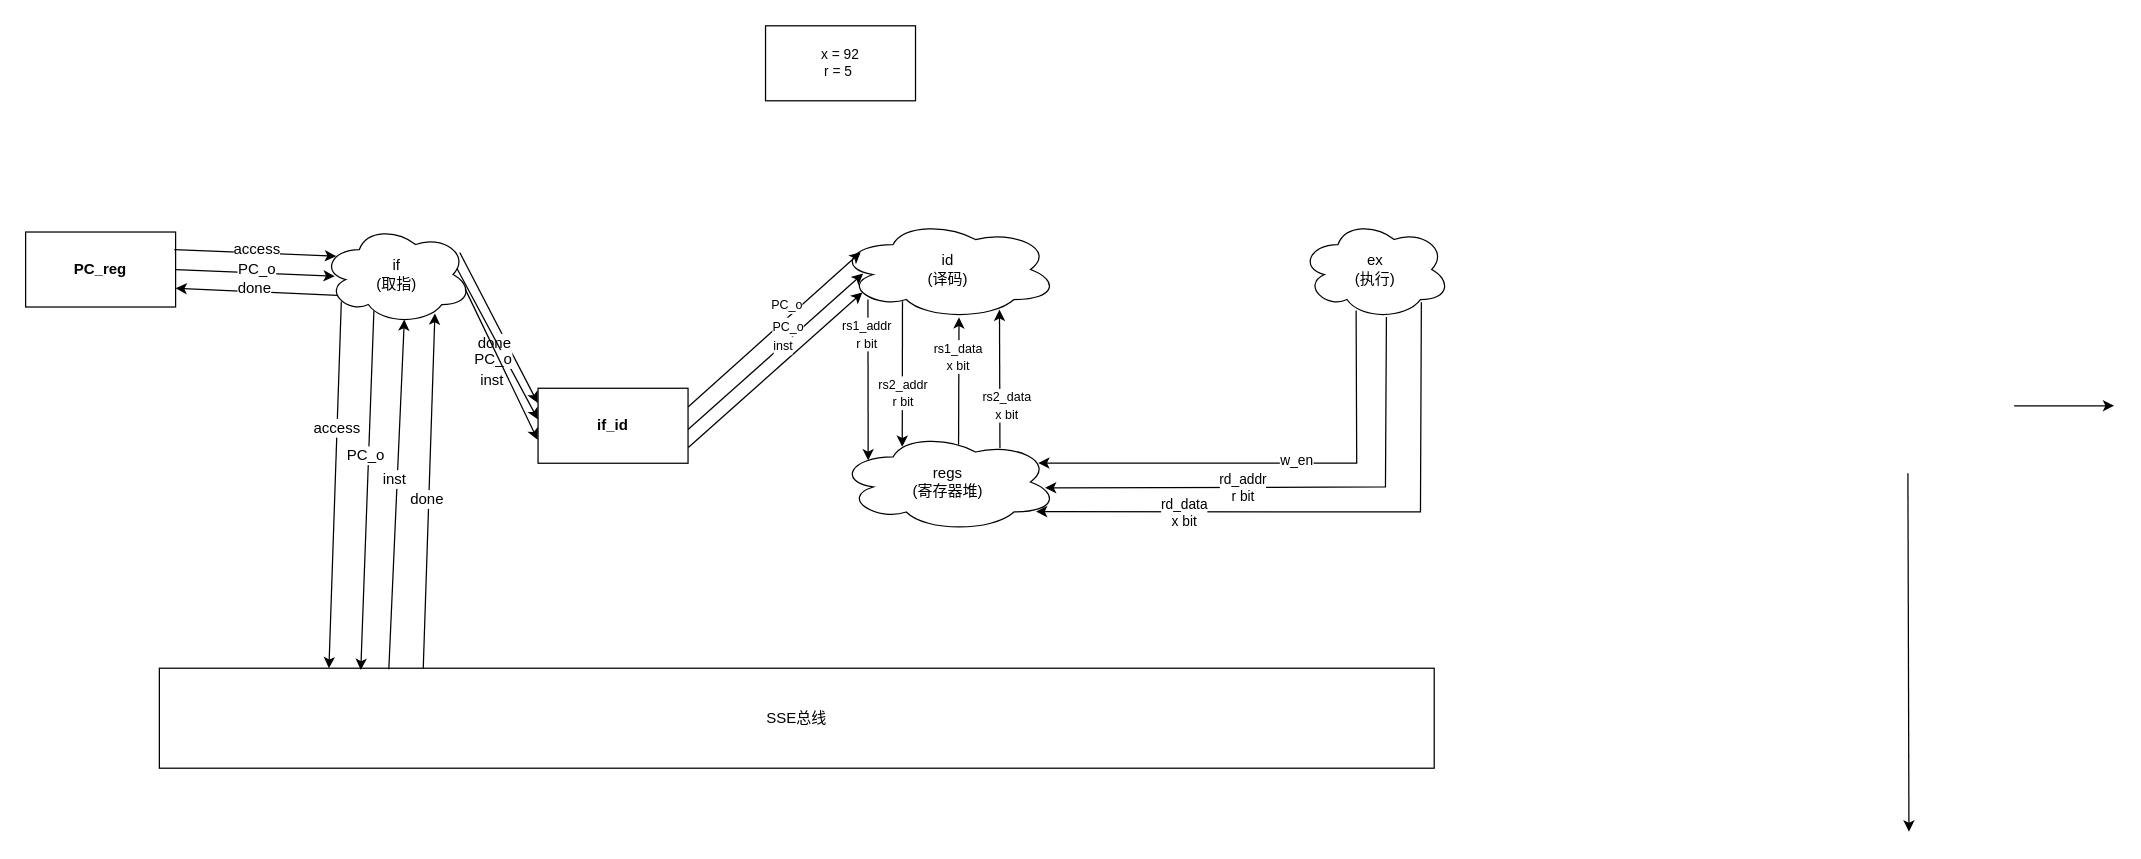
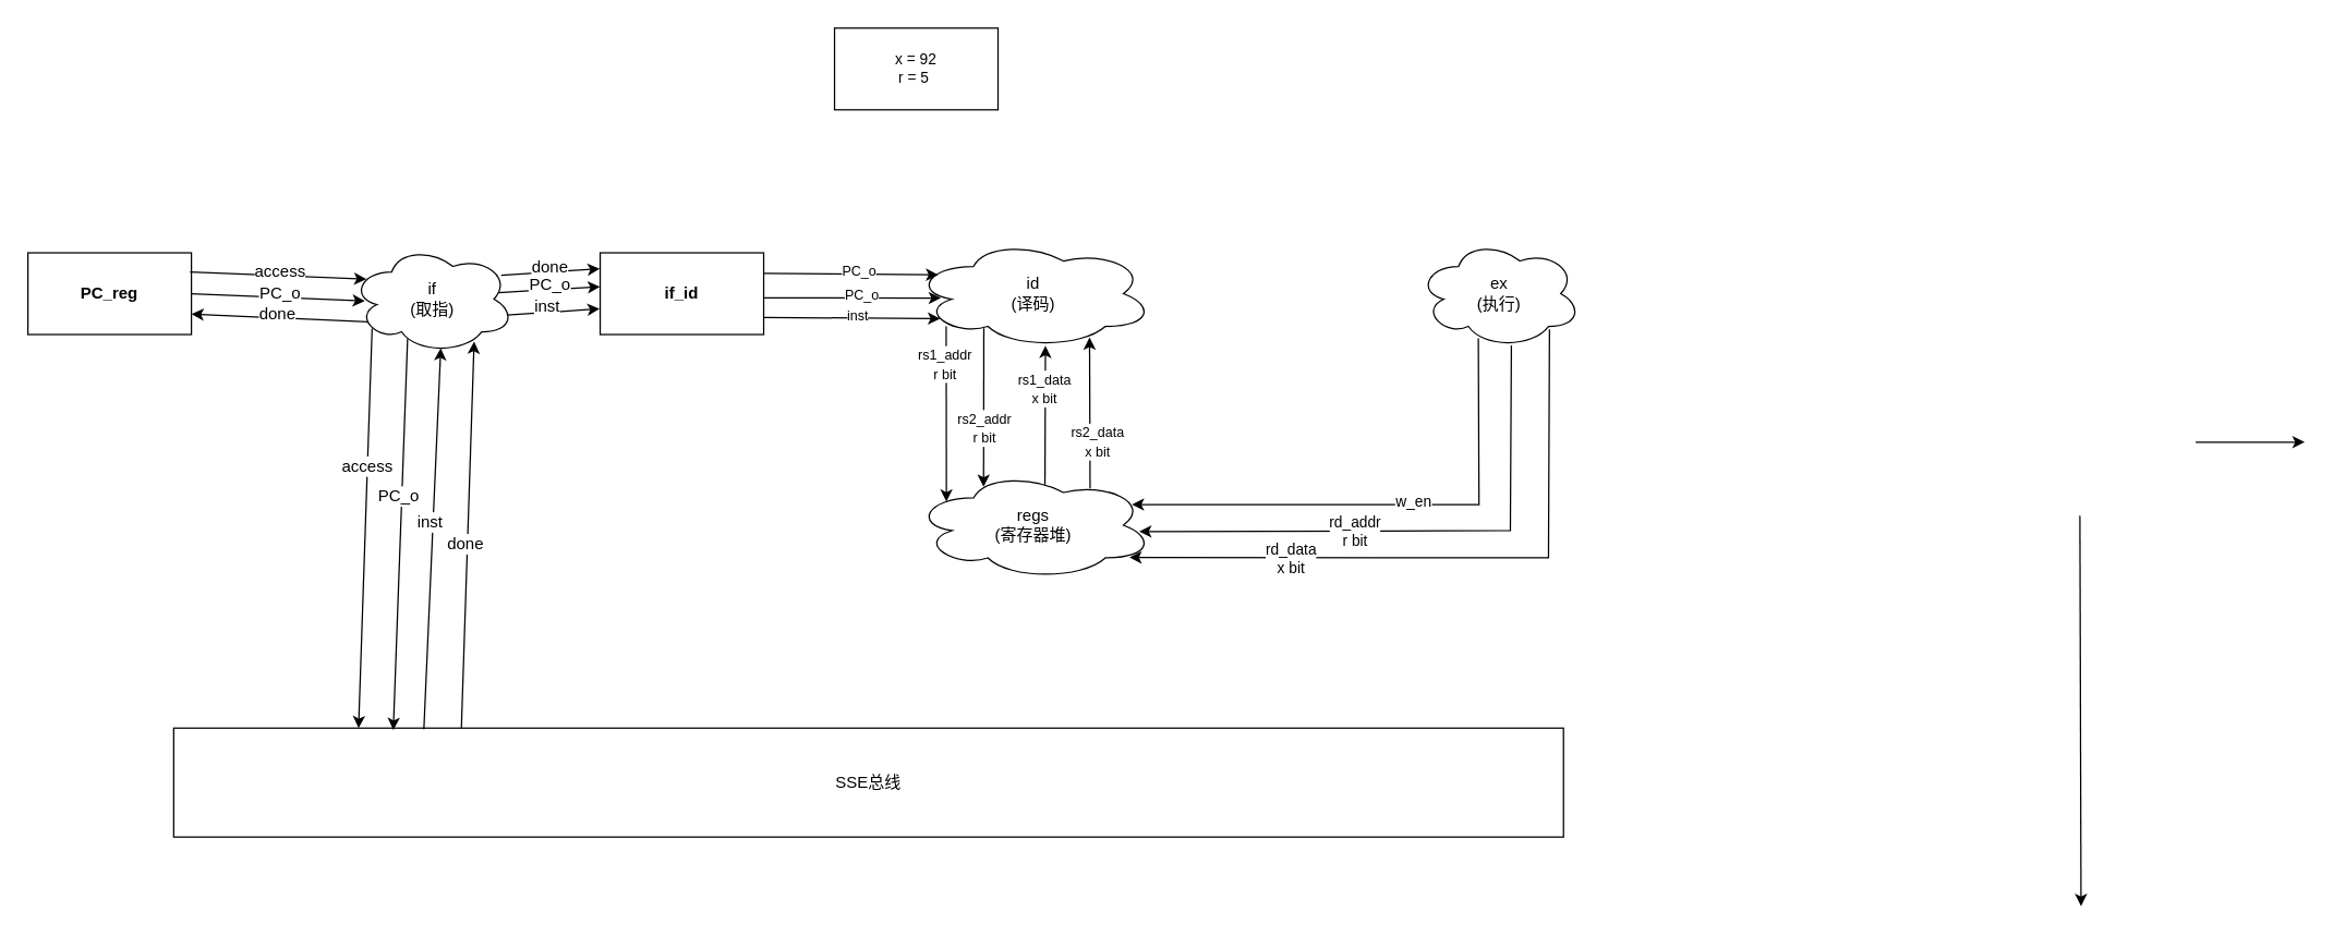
  <mxCell id="0" />
  <mxCell id="1" parent="0" />
  <mxCell id="2" value="SSE总线" style="rounded=0;whiteSpace=wrap;html=1;" parent="1" vertex="1"><mxGeometry x="127" y="534" width="1020" height="80" as="geometry" /></mxCell>
  <mxCell id="3" value="&lt;b&gt;PC_reg&lt;/b&gt;" style="rounded=0;whiteSpace=wrap;html=1;" parent="1" vertex="1"><mxGeometry x="20" y="185" width="120" height="60" as="geometry" /></mxCell>
  <mxCell id="4" value="" style="endArrow=classic;html=1;rounded=0;entryX=0.91;entryY=0.311;entryDx=0;entryDy=0;fontFamily=Helvetica;exitX=0.371;exitY=0.911;exitDx=0;exitDy=0;entryPerimeter=0;exitPerimeter=0;" parent="1" source="12" target="10" edge="1"><mxGeometry width="50" height="50" relative="1" as="geometry"><mxPoint x="1085" y="259" as="sourcePoint" /><mxPoint x="950" y="370" as="targetPoint" /><Array as="points"><mxPoint x="1085" y="370" /></Array></mxGeometry></mxCell>
  <mxCell id="5" value="&lt;font style=&quot;font-size: 11px;&quot;&gt;w_en&lt;/font&gt;" style="edgeLabel;html=1;align=center;verticalAlign=middle;resizable=0;points=[];fontFamily=Helvetica;" parent="4" vertex="1" connectable="0"><mxGeometry x="-0.242" y="1" relative="1" as="geometry"><mxPoint x="-28" y="-3" as="offset" /></mxGeometry></mxCell>
  <mxCell id="6" value="" style="endArrow=classic;html=1;rounded=0;fontFamily=Helvetica;exitX=0.573;exitY=0.976;exitDx=0;exitDy=0;exitPerimeter=0;entryX=0.941;entryY=0.558;entryDx=0;entryDy=0;entryPerimeter=0;" parent="1" source="12" target="10" edge="1"><mxGeometry width="50" height="50" relative="1" as="geometry"><mxPoint x="1108.28" y="259.18" as="sourcePoint" /><mxPoint x="940" y="389" as="targetPoint" /><Array as="points"><mxPoint x="1108" y="389" /></Array></mxGeometry></mxCell>
  <mxCell id="7" value="rd_addr&lt;br&gt;r bit" style="edgeLabel;html=1;align=center;verticalAlign=middle;resizable=0;points=[];fontFamily=Helvetica;" parent="6" vertex="1" connectable="0"><mxGeometry x="-0.242" y="1" relative="1" as="geometry"><mxPoint x="-95" y="-1" as="offset" /></mxGeometry></mxCell>
  <mxCell id="8" value="" style="endArrow=classic;html=1;rounded=0;entryX=0.9;entryY=0.796;entryDx=0;entryDy=0;fontFamily=Helvetica;entryPerimeter=0;exitX=0.806;exitY=0.828;exitDx=0;exitDy=0;exitPerimeter=0;" parent="1" source="12" target="10" edge="1"><mxGeometry width="50" height="50" relative="1" as="geometry"><mxPoint x="1137.2" y="259.18" as="sourcePoint" /><mxPoint x="949.04" y="408.28" as="targetPoint" /><Array as="points"><mxPoint x="1136" y="409" /></Array></mxGeometry></mxCell>
  <mxCell id="9" value="rd_data&lt;br&gt;x bit" style="edgeLabel;html=1;align=center;verticalAlign=middle;resizable=0;points=[];fontFamily=Helvetica;" parent="8" vertex="1" connectable="0"><mxGeometry x="-0.242" y="1" relative="1" as="geometry"><mxPoint x="-177" as="offset" /></mxGeometry></mxCell>
  <mxCell id="10" value="regs&lt;br&gt;(寄存器堆)" style="ellipse;shape=cloud;whiteSpace=wrap;html=1;fontFamily=Helvetica;" parent="1" vertex="1"><mxGeometry x="670" y="345" width="176" height="80" as="geometry" /></mxCell>
  <mxCell id="11" value="id&lt;br&gt;(译码)" style="ellipse;shape=cloud;whiteSpace=wrap;html=1;fontFamily=Helvetica;" parent="1" vertex="1"><mxGeometry x="670" y="175" width="176" height="80" as="geometry" /></mxCell>
  <mxCell id="12" value="ex&lt;br&gt;(执行)" style="ellipse;shape=cloud;whiteSpace=wrap;html=1;fontFamily=Helvetica;" parent="1" vertex="1"><mxGeometry x="1040" y="175" width="120" height="80" as="geometry" /></mxCell>
  <mxCell id="13" value="" style="endArrow=classic;html=1;rounded=0;fontFamily=Helvetica;entryX=0.137;entryY=0.284;entryDx=0;entryDy=0;entryPerimeter=0;exitX=0.136;exitY=0.801;exitDx=0;exitDy=0;exitPerimeter=0;" parent="1" source="11" target="10" edge="1"><mxGeometry width="50" height="50" relative="1" as="geometry"><mxPoint x="684" y="238" as="sourcePoint" /><mxPoint x="684.48" y="368.68" as="targetPoint" /></mxGeometry></mxCell>
  <mxCell id="14" value="&lt;font style=&quot;font-size: 10px;&quot;&gt;rs1_addr&lt;br&gt;r&amp;nbsp;bit&lt;br&gt;&lt;/font&gt;" style="edgeLabel;html=1;align=center;verticalAlign=middle;resizable=0;points=[];fontFamily=Helvetica;" parent="13" vertex="1" connectable="0"><mxGeometry x="-0.207" relative="1" as="geometry"><mxPoint x="-2" y="-24" as="offset" /></mxGeometry></mxCell>
  <mxCell id="15" value="" style="endArrow=classic;html=1;rounded=0;fontFamily=Helvetica;exitX=0.293;exitY=0.818;exitDx=0;exitDy=0;exitPerimeter=0;entryX=0.292;entryY=0.148;entryDx=0;entryDy=0;entryPerimeter=0;" parent="1" source="11" target="10" edge="1"><mxGeometry width="50" height="50" relative="1" as="geometry"><mxPoint x="702" y="255" as="sourcePoint" /><mxPoint x="702" y="351" as="targetPoint" /></mxGeometry></mxCell>
  <mxCell id="16" value="&lt;font size=&quot;1&quot; style=&quot;&quot;&gt;rs2_addr&lt;br&gt;r bit&lt;br&gt;&lt;/font&gt;" style="edgeLabel;html=1;align=center;verticalAlign=middle;resizable=0;points=[];fontFamily=Helvetica;" parent="15" vertex="1" connectable="0"><mxGeometry x="-0.207" relative="1" as="geometry"><mxPoint y="27" as="offset" /></mxGeometry></mxCell>
  <mxCell id="17" value="" style="endArrow=classic;html=1;rounded=0;fontFamily=Helvetica;entryX=0.55;entryY=0.978;entryDx=0;entryDy=0;entryPerimeter=0;exitX=0.548;exitY=0.127;exitDx=0;exitDy=0;exitPerimeter=0;" parent="1" source="10" target="11" edge="1"><mxGeometry width="50" height="50" relative="1" as="geometry"><mxPoint x="766" y="265" as="sourcePoint" /><mxPoint x="766" y="345" as="targetPoint" /></mxGeometry></mxCell>
  <mxCell id="18" value="&lt;font style=&quot;font-size: 10px;&quot;&gt;&lt;span style=&quot;&quot;&gt;rs1_data&lt;br&gt;x bit&lt;br&gt;&lt;/span&gt;&lt;/font&gt;" style="edgeLabel;html=1;align=center;verticalAlign=middle;resizable=0;points=[];fontFamily=Helvetica;" parent="17" vertex="1" connectable="0"><mxGeometry x="-0.207" relative="1" as="geometry"><mxPoint x="-1" y="-31" as="offset" /></mxGeometry></mxCell>
  <mxCell id="19" value="" style="endArrow=classic;html=1;rounded=0;fontFamily=Helvetica;exitX=0.736;exitY=0.163;exitDx=0;exitDy=0;exitPerimeter=0;entryX=0.734;entryY=0.901;entryDx=0;entryDy=0;entryPerimeter=0;" parent="1" source="10" target="11" edge="1"><mxGeometry width="50" height="50" relative="1" as="geometry"><mxPoint x="814" y="249" as="sourcePoint" /><mxPoint x="814" y="345" as="targetPoint" /></mxGeometry></mxCell>
  <mxCell id="20" value="&lt;font style=&quot;font-size: 10px;&quot;&gt;&lt;span style=&quot;&quot;&gt;rs2_data&lt;br&gt;x bit&lt;br&gt;&lt;/span&gt;&lt;/font&gt;" style="edgeLabel;html=1;align=center;verticalAlign=middle;resizable=0;points=[];fontFamily=Helvetica;" parent="19" vertex="1" connectable="0"><mxGeometry x="-0.207" relative="1" as="geometry"><mxPoint x="5" y="9" as="offset" /></mxGeometry></mxCell>
- <mxCell id="21" value="&lt;font style=&quot;font-size: 12px;&quot;&gt;&lt;b&gt;if_id&lt;/b&gt;&lt;/font&gt;" style="rounded=0;whiteSpace=wrap;html=1;fontFamily=Helvetica;fontSize=5;" parent="1" vertex="1"><mxGeometry x="430" y="310" width="120" height="60" as="geometry" /></mxCell>
+ <mxCell id="21" value="&lt;font style=&quot;font-size: 12px;&quot;&gt;&lt;b&gt;if_id&lt;/b&gt;&lt;/font&gt;" style="rounded=0;whiteSpace=wrap;html=1;fontFamily=Helvetica;fontSize=5;" parent="1" vertex="1"><mxGeometry x="440" y="185" width="120" height="60" as="geometry" /></mxCell>
  <mxCell id="22" value="if&lt;br&gt;(取指)" style="ellipse;shape=cloud;whiteSpace=wrap;html=1;fontFamily=Helvetica;fontSize=12;" parent="1" vertex="1"><mxGeometry x="257" y="179" width="120" height="80" as="geometry" /></mxCell>
  <mxCell id="23" value="" style="endArrow=classic;html=1;rounded=0;fontFamily=Helvetica;fontSize=12;exitX=0.068;exitY=0.991;exitDx=0;exitDy=0;exitPerimeter=0;entryX=0.3;entryY=-0.035;entryDx=0;entryDy=0;entryPerimeter=0;" parent="1" edge="1"><mxGeometry width="50" height="50" relative="1" as="geometry"><mxPoint x="1526" y="378" as="sourcePoint" /><mxPoint x="1526.84" y="664.74" as="targetPoint" /></mxGeometry></mxCell>
  <mxCell id="24" value="" style="endArrow=classic;html=1;rounded=0;fontFamily=Helvetica;fontSize=12;exitX=0.13;exitY=0.77;exitDx=0;exitDy=0;exitPerimeter=0;entryX=0.133;entryY=0;entryDx=0;entryDy=0;entryPerimeter=0;" parent="1" source="22" target="2" edge="1"><mxGeometry width="50" height="50" relative="1" as="geometry"><mxPoint x="463" y="412" as="sourcePoint" /><mxPoint x="513" y="362" as="targetPoint" /></mxGeometry></mxCell>
  <mxCell id="25" value="access" style="edgeLabel;html=1;align=center;verticalAlign=middle;resizable=0;points=[];fontSize=12;fontFamily=Helvetica;" parent="24" vertex="1" connectable="0"><mxGeometry x="-0.119" relative="1" as="geometry"><mxPoint y="-28" as="offset" /></mxGeometry></mxCell>
  <mxCell id="26" value="" style="endArrow=classic;html=1;rounded=0;fontFamily=Helvetica;fontSize=12;exitX=0.347;exitY=0.866;exitDx=0;exitDy=0;exitPerimeter=0;entryX=0.158;entryY=0.017;entryDx=0;entryDy=0;entryPerimeter=0;" parent="1" source="22" target="2" edge="1"><mxGeometry width="50" height="50" relative="1" as="geometry"><mxPoint x="289" y="254" as="sourcePoint" /><mxPoint x="289.06" y="552.4" as="targetPoint" /></mxGeometry></mxCell>
  <mxCell id="27" value="PC_o" style="edgeLabel;html=1;align=center;verticalAlign=middle;resizable=0;points=[];fontSize=12;fontFamily=Helvetica;" parent="26" vertex="1" connectable="0"><mxGeometry x="-0.119" relative="1" as="geometry"><mxPoint x="-3" y="-12" as="offset" /></mxGeometry></mxCell>
  <mxCell id="28" value="" style="endArrow=classic;html=1;rounded=0;fontFamily=Helvetica;fontSize=12;exitX=0.18;exitY=0.011;exitDx=0;exitDy=0;exitPerimeter=0;entryX=0.55;entryY=0.95;entryDx=0;entryDy=0;entryPerimeter=0;" parent="1" source="2" target="22" edge="1"><mxGeometry width="50" height="50" relative="1" as="geometry"><mxPoint x="429" y="254" as="sourcePoint" /><mxPoint x="429.06" y="552.4" as="targetPoint" /></mxGeometry></mxCell>
  <mxCell id="29" value="inst" style="edgeLabel;html=1;align=center;verticalAlign=middle;resizable=0;points=[];fontSize=12;fontFamily=Helvetica;" parent="28" vertex="1" connectable="0"><mxGeometry x="-0.119" relative="1" as="geometry"><mxPoint x="-2" y="-30" as="offset" /></mxGeometry></mxCell>
  <mxCell id="30" value="" style="endArrow=classic;html=1;rounded=0;fontFamily=Helvetica;fontSize=12;exitX=0.207;exitY=0;exitDx=0;exitDy=0;exitPerimeter=0;entryX=0.754;entryY=0.889;entryDx=0;entryDy=0;entryPerimeter=0;" parent="1" source="2" target="22" edge="1"><mxGeometry width="50" height="50" relative="1" as="geometry"><mxPoint x="379" y="544.88" as="sourcePoint" /><mxPoint x="381.4" y="260" as="targetPoint" /></mxGeometry></mxCell>
  <mxCell id="31" value="done" style="edgeLabel;html=1;align=center;verticalAlign=middle;resizable=0;points=[];fontSize=12;fontFamily=Helvetica;" parent="30" vertex="1" connectable="0"><mxGeometry x="-0.119" relative="1" as="geometry"><mxPoint x="-2" y="-11" as="offset" /></mxGeometry></mxCell>
  <mxCell id="32" value="" style="endArrow=classic;html=1;rounded=0;fontFamily=Helvetica;fontSize=12;entryX=0.095;entryY=0.316;entryDx=0;entryDy=0;entryPerimeter=0;fontStyle=0" parent="1" target="22" edge="1"><mxGeometry width="50" height="50" relative="1" as="geometry"><mxPoint x="139" y="199" as="sourcePoint" /><mxPoint x="229" y="199" as="targetPoint" /></mxGeometry></mxCell>
  <mxCell id="33" value="&lt;font size=&quot;1&quot; style=&quot;&quot;&gt;&lt;span style=&quot;font-size: 12px;&quot;&gt;access&lt;/span&gt;&lt;/font&gt;" style="edgeLabel;html=1;align=center;verticalAlign=middle;resizable=0;points=[];fontSize=12;fontFamily=Helvetica;" parent="32" vertex="1" connectable="0"><mxGeometry x="0.27" y="-2" relative="1" as="geometry"><mxPoint x="-16" y="-6" as="offset" /></mxGeometry></mxCell>
  <mxCell id="34" value="" style="endArrow=classic;html=1;rounded=0;fontFamily=Helvetica;fontSize=12;" parent="1" edge="1"><mxGeometry width="50" height="50" relative="1" as="geometry"><mxPoint x="1611" y="324" as="sourcePoint" /><mxPoint x="1691" y="324" as="targetPoint" /></mxGeometry></mxCell>
  <mxCell id="35" value="" style="endArrow=classic;html=1;rounded=0;fontFamily=Helvetica;fontSize=12;entryX=0.086;entryY=0.517;entryDx=0;entryDy=0;entryPerimeter=0;exitX=1;exitY=0.5;exitDx=0;exitDy=0;" parent="1" source="3" target="22" edge="1"><mxGeometry width="50" height="50" relative="1" as="geometry"><mxPoint x="149" y="229" as="sourcePoint" /><mxPoint x="268.4" y="229.28" as="targetPoint" /></mxGeometry></mxCell>
  <mxCell id="36" value="&lt;font style=&quot;font-size: 12px;&quot;&gt;PC_o&lt;/font&gt;" style="edgeLabel;html=1;align=center;verticalAlign=middle;resizable=0;points=[];fontSize=12;fontFamily=Helvetica;" parent="35" vertex="1" connectable="0"><mxGeometry x="0.27" y="-2" relative="1" as="geometry"><mxPoint x="-16" y="-6" as="offset" /></mxGeometry></mxCell>
  <mxCell id="37" value="" style="endArrow=classic;html=1;rounded=0;fontFamily=Helvetica;fontSize=12;entryX=1;entryY=0.75;entryDx=0;entryDy=0;exitX=0.104;exitY=0.709;exitDx=0;exitDy=0;exitPerimeter=0;" parent="1" source="22" target="3" edge="1"><mxGeometry width="50" height="50" relative="1" as="geometry"><mxPoint x="149" y="279" as="sourcePoint" /><mxPoint x="268.4" y="279.28" as="targetPoint" /></mxGeometry></mxCell>
  <mxCell id="38" value="&lt;font style=&quot;font-size: 12px;&quot;&gt;done&lt;/font&gt;" style="edgeLabel;html=1;align=center;verticalAlign=middle;resizable=0;points=[];fontSize=12;fontFamily=Helvetica;" parent="37" vertex="1" connectable="0"><mxGeometry x="0.27" y="-2" relative="1" as="geometry"><mxPoint x="15" y="-1" as="offset" /></mxGeometry></mxCell>
  <mxCell id="39" value="" style="endArrow=classic;html=1;rounded=0;fontFamily=Helvetica;fontSize=12;exitX=0.92;exitY=0.281;exitDx=0;exitDy=0;exitPerimeter=0;entryX=-0.002;entryY=0.196;entryDx=0;entryDy=0;entryPerimeter=0;" parent="1" source="22" target="21" edge="1"><mxGeometry width="50" height="50" relative="1" as="geometry"><mxPoint x="410.48" y="104.72" as="sourcePoint" /><mxPoint x="447" y="196" as="targetPoint" /></mxGeometry></mxCell>
  <mxCell id="40" value="&lt;font style=&quot;font-size: 12px;&quot;&gt;done&lt;/font&gt;" style="edgeLabel;html=1;align=center;verticalAlign=middle;resizable=0;points=[];fontSize=12;fontFamily=Helvetica;" parent="39" vertex="1" connectable="0"><mxGeometry x="0.27" y="-2" relative="1" as="geometry"><mxPoint x="-11" y="-5" as="offset" /></mxGeometry></mxCell>
  <mxCell id="41" value="" style="endArrow=classic;html=1;rounded=0;fontFamily=Helvetica;fontSize=12;exitX=0.901;exitY=0.44;exitDx=0;exitDy=0;exitPerimeter=0;entryX=-0.001;entryY=0.415;entryDx=0;entryDy=0;entryPerimeter=0;" parent="1" source="22" target="21" edge="1"><mxGeometry width="50" height="50" relative="1" as="geometry"><mxPoint x="357.64" y="213" as="sourcePoint" /><mxPoint x="449" y="213.28" as="targetPoint" /></mxGeometry></mxCell>
  <mxCell id="42" value="&lt;font style=&quot;font-size: 12px;&quot;&gt;PC_o&lt;/font&gt;" style="edgeLabel;html=1;align=center;verticalAlign=middle;resizable=0;points=[];fontSize=12;fontFamily=Helvetica;" parent="41" vertex="1" connectable="0"><mxGeometry x="0.27" y="-2" relative="1" as="geometry"><mxPoint x="-11" y="-5" as="offset" /></mxGeometry></mxCell>
  <mxCell id="43" value="" style="endArrow=classic;html=1;rounded=0;fontFamily=Helvetica;fontSize=12;exitX=0.956;exitY=0.646;exitDx=0;exitDy=0;exitPerimeter=0;entryX=-0.003;entryY=0.686;entryDx=0;entryDy=0;entryPerimeter=0;" parent="1" source="22" target="21" edge="1"><mxGeometry width="50" height="50" relative="1" as="geometry"><mxPoint x="356" y="241" as="sourcePoint" /><mxPoint x="447.36" y="241.28" as="targetPoint" /></mxGeometry></mxCell>
  <mxCell id="44" value="&lt;font style=&quot;font-size: 12px;&quot;&gt;inst&lt;/font&gt;" style="edgeLabel;html=1;align=center;verticalAlign=middle;resizable=0;points=[];fontSize=12;fontFamily=Helvetica;" parent="43" vertex="1" connectable="0"><mxGeometry x="0.27" y="-2" relative="1" as="geometry"><mxPoint x="-14" y="-5" as="offset" /></mxGeometry></mxCell>
  <mxCell id="45" value="" style="endArrow=classic;html=1;rounded=0;fontFamily=Helvetica;fontSize=12;exitX=1;exitY=0.25;exitDx=0;exitDy=0;entryX=0.103;entryY=0.327;entryDx=0;entryDy=0;entryPerimeter=0;" parent="1" source="21" target="11" edge="1"><mxGeometry width="50" height="50" relative="1" as="geometry"><mxPoint x="565" y="199" as="sourcePoint" /><mxPoint x="649.76" y="199.7" as="targetPoint" /></mxGeometry></mxCell>
  <mxCell id="46" value="&lt;font style=&quot;font-size: 10px;&quot;&gt;PC_o&lt;/font&gt;" style="edgeLabel;html=1;align=center;verticalAlign=middle;resizable=0;points=[];fontSize=12;fontFamily=Helvetica;" parent="45" vertex="1" connectable="0"><mxGeometry x="0.27" y="-2" relative="1" as="geometry"><mxPoint x="-11" y="-5" as="offset" /></mxGeometry></mxCell>
  <mxCell id="47" value="" style="endArrow=classic;html=1;rounded=0;fontFamily=Helvetica;fontSize=12;exitX=1;exitY=0.55;exitDx=0;exitDy=0;entryX=0.114;entryY=0.54;entryDx=0;entryDy=0;entryPerimeter=0;exitPerimeter=0;" parent="1" source="21" target="11" edge="1"><mxGeometry width="50" height="50" relative="1" as="geometry"><mxPoint x="545" y="251" as="sourcePoint" /><mxPoint x="629.76" y="251.7" as="targetPoint" /></mxGeometry></mxCell>
  <mxCell id="48" value="&lt;font style=&quot;font-size: 10px;&quot;&gt;PC_o&lt;/font&gt;" style="edgeLabel;html=1;align=center;verticalAlign=middle;resizable=0;points=[];fontSize=12;fontFamily=Helvetica;" parent="47" vertex="1" connectable="0"><mxGeometry x="0.27" y="-2" relative="1" as="geometry"><mxPoint x="-11" y="-5" as="offset" /></mxGeometry></mxCell>
  <mxCell id="49" value="" style="endArrow=classic;html=1;rounded=0;fontFamily=Helvetica;fontSize=12;exitX=1.002;exitY=0.791;exitDx=0;exitDy=0;exitPerimeter=0;entryX=0.111;entryY=0.729;entryDx=0;entryDy=0;entryPerimeter=0;" parent="1" source="21" target="11" edge="1"><mxGeometry width="50" height="50" relative="1" as="geometry"><mxPoint x="577" y="233" as="sourcePoint" /><mxPoint x="654.92" y="233.48" as="targetPoint" /></mxGeometry></mxCell>
  <mxCell id="50" value="&lt;font style=&quot;font-size: 10px;&quot;&gt;inst&lt;/font&gt;" style="edgeLabel;html=1;align=center;verticalAlign=middle;resizable=0;points=[];fontSize=12;fontFamily=Helvetica;" parent="49" vertex="1" connectable="0"><mxGeometry x="0.27" y="-2" relative="1" as="geometry"><mxPoint x="-14" y="-5" as="offset" /></mxGeometry></mxCell>
  <mxCell id="51" value="x = 92&lt;br&gt;r = 5&amp;nbsp;" style="rounded=0;whiteSpace=wrap;html=1;fontSize=11;" parent="1" vertex="1"><mxGeometry x="612" y="20" width="120" height="60" as="geometry" /></mxCell>
